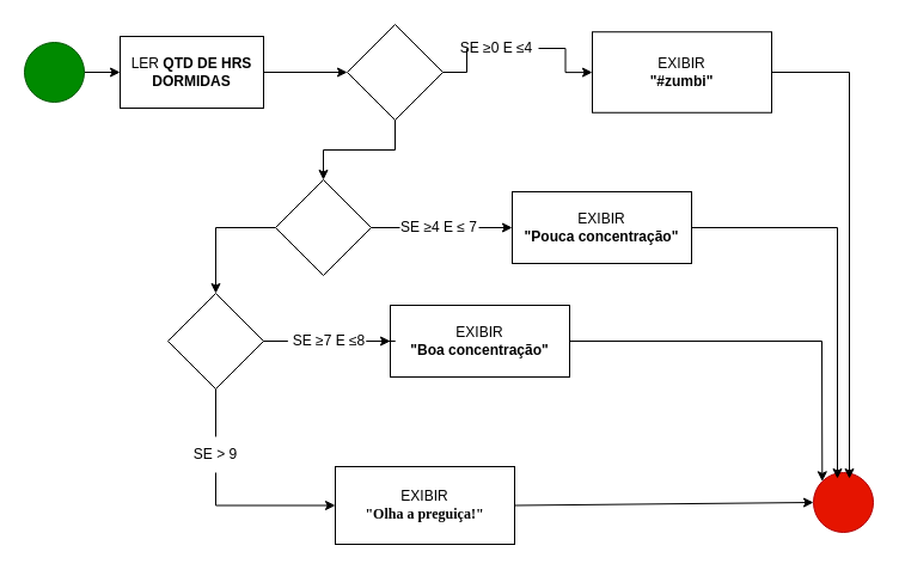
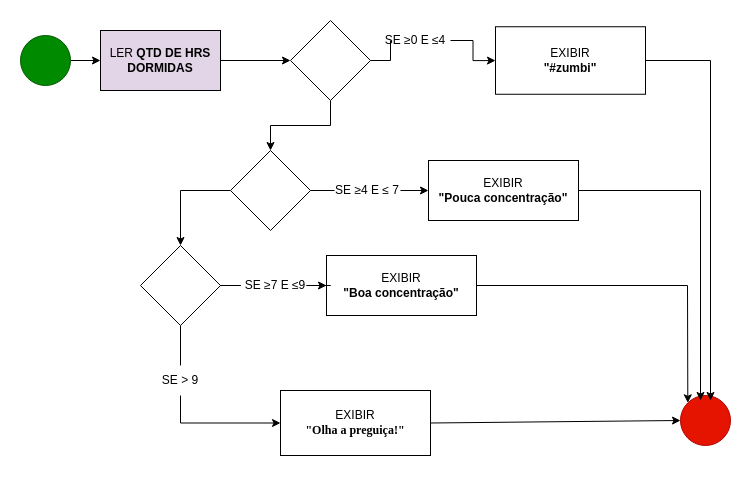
  <mxCell id="0" />
  <mxCell id="1" parent="0" />
  <mxCell id="2" value="" style="edgeStyle=orthogonalEdgeStyle;rounded=0;orthogonalLoop=1;jettySize=auto;html=1;" parent="1" source="3" target="5" edge="1"><mxGeometry relative="1" as="geometry" /></mxCell>
  <mxCell id="3" value="" style="ellipse;whiteSpace=wrap;html=1;aspect=fixed;fillColor=#008a00;fontColor=#ffffff;strokeColor=#005700;" parent="1" vertex="1"><mxGeometry x="20" y="35" width="50" height="50" as="geometry" /></mxCell>
  <mxCell id="4" value="" style="edgeStyle=orthogonalEdgeStyle;rounded=0;orthogonalLoop=1;jettySize=auto;html=1;" parent="1" source="5" target="8" edge="1"><mxGeometry relative="1" as="geometry" /></mxCell>
- <mxCell id="5" value="LER &lt;b&gt;QTD DE HRS DORMIDAS&lt;/b&gt;" style="whiteSpace=wrap;html=1;" parent="1" vertex="1"><mxGeometry x="100" y="30" width="120" height="60" as="geometry" /></mxCell>
+ <mxCell id="5" value="LER &lt;b&gt;QTD DE HRS DORMIDAS&lt;/b&gt;" style="whiteSpace=wrap;html=1;fillColor=#e1d5e7;" parent="1" vertex="1"><mxGeometry x="100" y="30" width="120" height="60" as="geometry" /></mxCell>
  <mxCell id="6" value="" style="edgeStyle=orthogonalEdgeStyle;rounded=0;orthogonalLoop=1;jettySize=auto;html=1;startArrow=none;" parent="1" source="30" target="9" edge="1"><mxGeometry relative="1" as="geometry" /></mxCell>
  <mxCell id="7" value="" style="edgeStyle=orthogonalEdgeStyle;rounded=0;orthogonalLoop=1;jettySize=auto;html=1;" edge="1" parent="1" source="8" target="18"><mxGeometry relative="1" as="geometry" /></mxCell>
  <mxCell id="8" value="" style="rhombus;whiteSpace=wrap;html=1;" parent="1" vertex="1"><mxGeometry x="290" y="20" width="80" height="80" as="geometry" /></mxCell>
  <mxCell id="9" value="EXIBIR&lt;br&gt;&lt;b&gt;&quot;#zumbi&quot;&lt;/b&gt;" style="whiteSpace=wrap;html=1;" parent="1" vertex="1"><mxGeometry x="495" y="26.25" width="150" height="67.5" as="geometry" /></mxCell>
  <mxCell id="10" value="EXIBIR&lt;br&gt;&lt;b&gt;&quot;Pouca concentração&quot;&lt;/b&gt;" style="whiteSpace=wrap;html=1;" parent="1" vertex="1"><mxGeometry x="428" y="160" width="150" height="60" as="geometry" /></mxCell>
  <mxCell id="11" value="EXIBIR&lt;br&gt;&lt;b&gt;&quot;Boa concentração&quot;&lt;/b&gt;" style="whiteSpace=wrap;html=1;" parent="1" vertex="1"><mxGeometry x="326" y="255" width="150" height="60" as="geometry" /></mxCell>
  <mxCell id="12" value="&lt;br&gt;EXIBIR&lt;br&gt;&lt;p style=&quot;box-sizing: border-box; font-family: &amp;quot;Exo 2&amp;quot;, Barlow; margin-top: 0px; margin-bottom: 1rem;&quot;&gt;&lt;b&gt;&quot;Olha a preguiça!&quot;&lt;/b&gt;&lt;br&gt;&lt;/p&gt;" style="whiteSpace=wrap;html=1;align=center;" parent="1" vertex="1"><mxGeometry x="280" y="390" width="150" height="65" as="geometry" /></mxCell>
  <mxCell id="13" value="" style="ellipse;whiteSpace=wrap;html=1;aspect=fixed;fillColor=#e51400;fontColor=#ffffff;strokeColor=#B20000;" parent="1" vertex="1"><mxGeometry x="680" y="395" width="50" height="50" as="geometry" /></mxCell>
  <mxCell id="14" value="" style="endArrow=classic;html=1;rounded=0;exitX=1;exitY=0.5;exitDx=0;exitDy=0;" parent="1" source="9" edge="1"><mxGeometry width="50" height="50" relative="1" as="geometry"><mxPoint x="105" y="285" as="sourcePoint" /><mxPoint x="710" y="400" as="targetPoint" /><Array as="points"><mxPoint x="710" y="60" /></Array></mxGeometry></mxCell>
  <mxCell id="15" value="" style="endArrow=classic;html=1;rounded=0;exitX=1;exitY=0.5;exitDx=0;exitDy=0;" parent="1" source="10" edge="1"><mxGeometry width="50" height="50" relative="1" as="geometry"><mxPoint x="365" y="225" as="sourcePoint" /><mxPoint x="700" y="400" as="targetPoint" /><Array as="points"><mxPoint x="700" y="190" /></Array></mxGeometry></mxCell>
  <mxCell id="16" value="" style="edgeStyle=orthogonalEdgeStyle;rounded=0;orthogonalLoop=1;jettySize=auto;html=1;startArrow=none;" edge="1" parent="1" source="20" target="10"><mxGeometry relative="1" as="geometry" /></mxCell>
  <mxCell id="17" value="" style="edgeStyle=orthogonalEdgeStyle;rounded=0;orthogonalLoop=1;jettySize=auto;html=1;exitX=0;exitY=0.5;exitDx=0;exitDy=0;" edge="1" parent="1" source="18" target="23"><mxGeometry relative="1" as="geometry" /></mxCell>
  <mxCell id="18" value="" style="rhombus;whiteSpace=wrap;html=1;" vertex="1" parent="1"><mxGeometry x="230" y="150" width="80" height="80" as="geometry" /></mxCell>
  <mxCell id="19" value="" style="edgeStyle=orthogonalEdgeStyle;rounded=0;orthogonalLoop=1;jettySize=auto;html=1;endArrow=none;" edge="1" parent="1" source="18" target="20"><mxGeometry relative="1" as="geometry"><mxPoint x="310" y="190" as="sourcePoint" /><mxPoint x="371" y="190" as="targetPoint" /></mxGeometry></mxCell>
  <mxCell id="20" value="SE ≥4 E&amp;nbsp;≤ 7" style="text;strokeColor=none;align=center;fillColor=none;html=1;verticalAlign=middle;whiteSpace=wrap;rounded=0;" parent="1" vertex="1"><mxGeometry x="334" y="175" width="66" height="30" as="geometry" /></mxCell>
  <mxCell id="21" value="" style="edgeStyle=orthogonalEdgeStyle;rounded=0;orthogonalLoop=1;jettySize=auto;html=1;startArrow=none;" edge="1" parent="1" source="25" target="11"><mxGeometry relative="1" as="geometry" /></mxCell>
  <mxCell id="22" value="" style="edgeStyle=orthogonalEdgeStyle;rounded=0;orthogonalLoop=1;jettySize=auto;html=1;entryX=0;entryY=0.5;entryDx=0;entryDy=0;exitX=0.5;exitY=1;exitDx=0;exitDy=0;startArrow=none;" edge="1" parent="1" source="27" target="12"><mxGeometry relative="1" as="geometry" /></mxCell>
  <mxCell id="23" value="" style="rhombus;whiteSpace=wrap;html=1;" vertex="1" parent="1"><mxGeometry x="140" y="245" width="80" height="80" as="geometry" /></mxCell>
  <mxCell id="24" value="" style="edgeStyle=orthogonalEdgeStyle;rounded=0;orthogonalLoop=1;jettySize=auto;html=1;endArrow=none;" edge="1" parent="1" source="23" target="25"><mxGeometry relative="1" as="geometry"><mxPoint x="220" y="285" as="sourcePoint" /><mxPoint x="319" y="285" as="targetPoint" /></mxGeometry></mxCell>
- <mxCell id="25" value="SE ≥7 E&amp;nbsp;≤8" style="text;strokeColor=none;align=center;fillColor=none;html=1;verticalAlign=middle;whiteSpace=wrap;rounded=0;" parent="1" vertex="1"><mxGeometry x="240" y="270" width="70" height="30" as="geometry" /></mxCell>
+ <mxCell id="25" value="SE ≥7 E&amp;nbsp;≤9" style="text;strokeColor=none;align=center;fillColor=none;html=1;verticalAlign=middle;whiteSpace=wrap;rounded=0;" parent="1" vertex="1"><mxGeometry x="240" y="270" width="70" height="30" as="geometry" /></mxCell>
  <mxCell id="26" value="" style="edgeStyle=orthogonalEdgeStyle;rounded=0;orthogonalLoop=1;jettySize=auto;html=1;exitX=0.5;exitY=1;exitDx=0;exitDy=0;endArrow=none;" edge="1" parent="1" source="23" target="27"><mxGeometry relative="1" as="geometry"><mxPoint x="180" y="325" as="sourcePoint" /><mxPoint x="255" y="412.5" as="targetPoint" /></mxGeometry></mxCell>
  <mxCell id="27" value="SE &amp;gt; 9" style="text;strokeColor=none;align=center;fillColor=none;html=1;verticalAlign=middle;whiteSpace=wrap;rounded=0;" parent="1" vertex="1"><mxGeometry x="150" y="365" width="60" height="30" as="geometry" /></mxCell>
  <mxCell id="28" value="" style="endArrow=classic;html=1;rounded=0;exitX=1;exitY=0.5;exitDx=0;exitDy=0;entryX=0;entryY=0.5;entryDx=0;entryDy=0;" edge="1" parent="1" source="12" target="13"><mxGeometry width="50" height="50" relative="1" as="geometry"><mxPoint x="340" y="350" as="sourcePoint" /><mxPoint x="390" y="300" as="targetPoint" /></mxGeometry></mxCell>
  <mxCell id="29" value="" style="edgeStyle=orthogonalEdgeStyle;rounded=0;orthogonalLoop=1;jettySize=auto;html=1;endArrow=none;" edge="1" parent="1" source="8" target="30"><mxGeometry relative="1" as="geometry"><mxPoint x="369.966" y="60.034" as="sourcePoint" /><mxPoint x="495" y="60.034" as="targetPoint" /></mxGeometry></mxCell>
  <mxCell id="30" value="SE ≥0 E ≤4" style="text;strokeColor=none;align=center;fillColor=none;html=1;verticalAlign=middle;whiteSpace=wrap;rounded=0;" parent="1" vertex="1"><mxGeometry x="380" y="25" width="70" height="30" as="geometry" /></mxCell>
  <mxCell id="31" value="" style="endArrow=classic;html=1;rounded=0;exitX=1;exitY=0.5;exitDx=0;exitDy=0;entryX=0;entryY=0;entryDx=0;entryDy=0;" edge="1" parent="1" source="11" target="13"><mxGeometry width="50" height="50" relative="1" as="geometry"><mxPoint x="290" y="390" as="sourcePoint" /><mxPoint x="340" y="340" as="targetPoint" /><Array as="points"><mxPoint x="687" y="285" /></Array></mxGeometry></mxCell>
